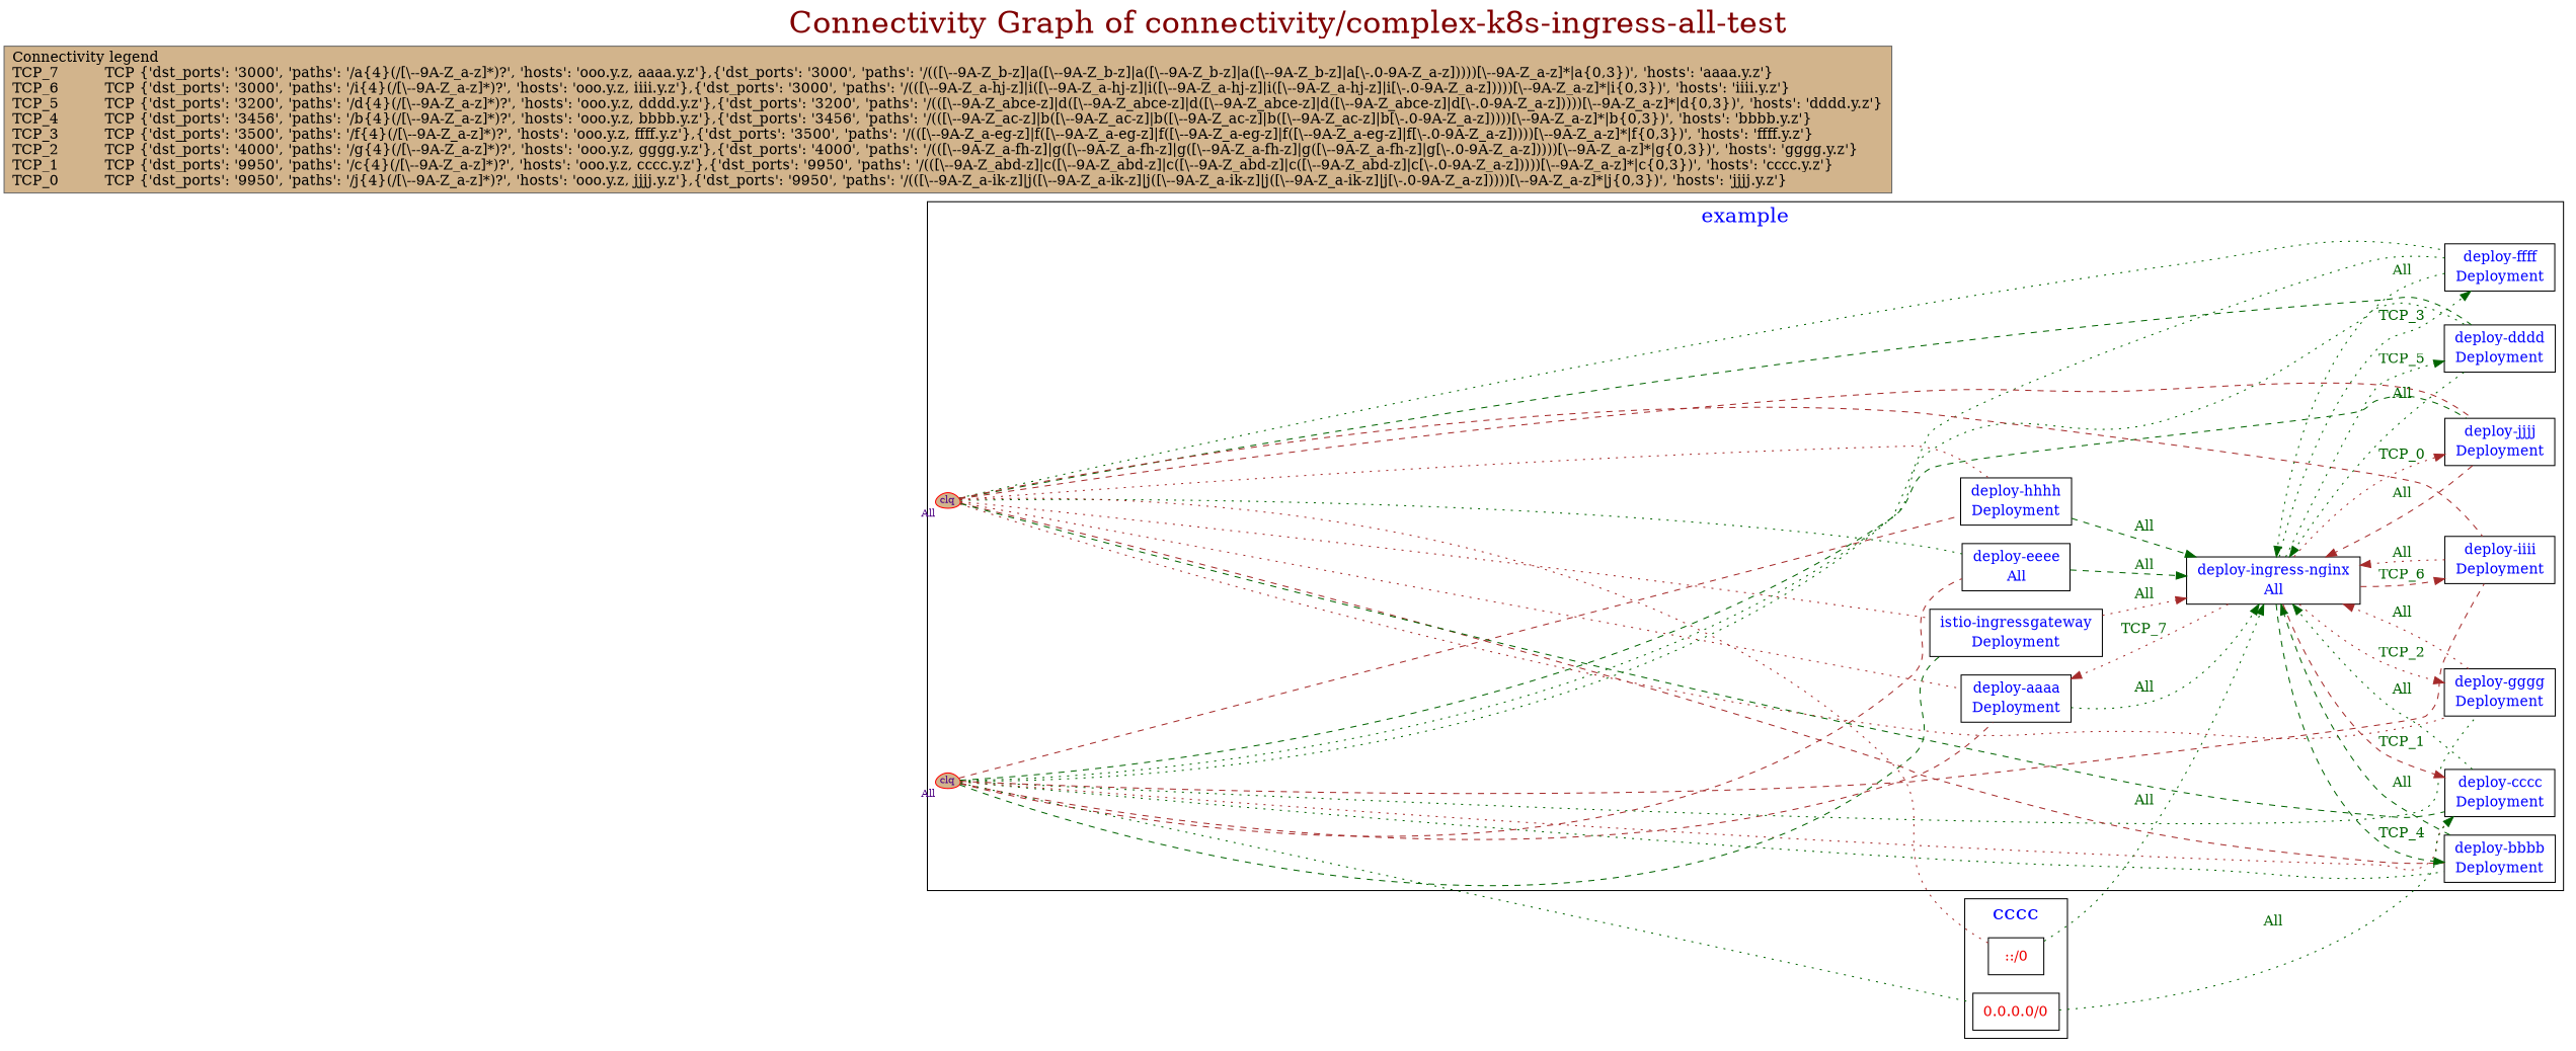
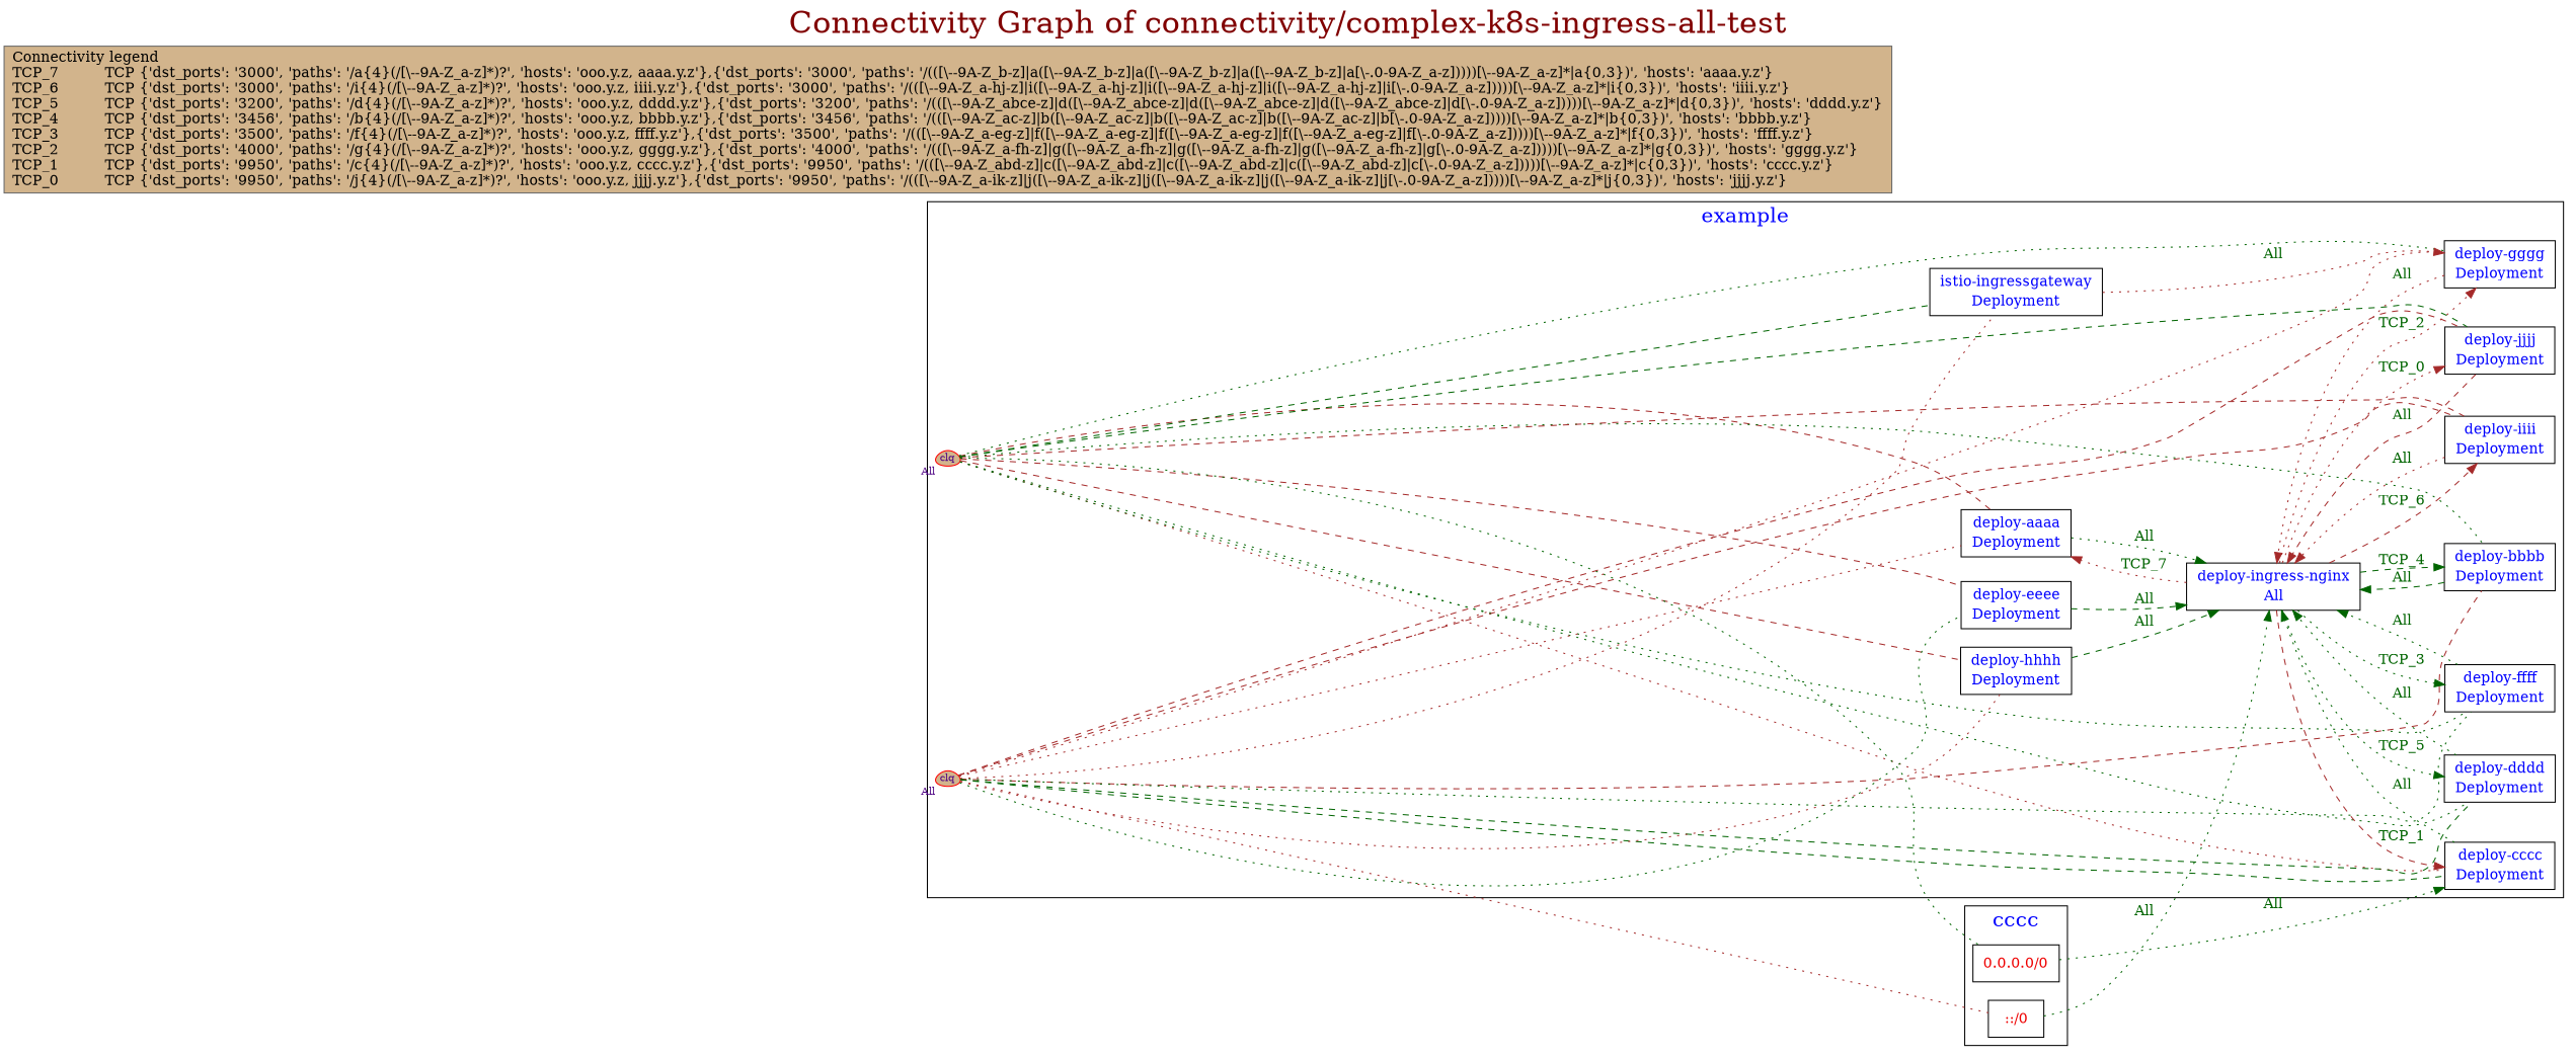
  digraph {
    fontcolor=webmaroon
    fontsize=30
    label="Connectivity Graph of connectivity/complex-k8s-ingress-all-test"
    labelloc=t
    rankdir=LR
    node [fontcolor=blue shape=box]
    edge [arrowhead=none arrowtail=none color=darkgreen dir=both fontcolor=darkgreen style=dotted]
    n1 [color=red fillcolor=tan fontcolor=indigo fontsize=10 height=0.2 label=clq margin=0 shape=egg style=filled width=0.2 xlabel=All]
    n2 [color=red fillcolor=tan fontcolor=indigo fontsize=10 height=0.2 label=clq margin=0 shape=egg style=filled width=0.2 xlabel=All]
    n3 [label=<<table border="0" cellspacing="0"><tr><td>deploy-aaaa</td></tr><tr><td>Deployment</td></tr></table>>]
    n4 [label=<<table border="0" cellspacing="0"><tr><td>deploy-bbbb</td></tr><tr><td>Deployment</td></tr></table>>]
    n5 [label=<<table border="0" cellspacing="0"><tr><td>deploy-cccc</td></tr><tr><td>Deployment</td></tr></table>>]
    n6 [label=<<table border="0" cellspacing="0"><tr><td>deploy-dddd</td></tr><tr><td>Deployment</td></tr></table>>]
-   n7 [label=<<table border="0" cellspacing="0"><tr><td>deploy-eeee</td></tr><tr><td>All</td></tr></table>>]
+   n7 [label=<<table border="0" cellspacing="0"><tr><td>deploy-eeee</td></tr><tr><td>Deployment</td></tr></table>>]
    n8 [label=<<table border="0" cellspacing="0"><tr><td>deploy-ffff</td></tr><tr><td>Deployment</td></tr></table>>]
    n9 [label=<<table border="0" cellspacing="0"><tr><td>deploy-gggg</td></tr><tr><td>Deployment</td></tr></table>>]
    n10 [label=<<table border="0" cellspacing="0"><tr><td>deploy-hhhh</td></tr><tr><td>Deployment</td></tr></table>>]
    n11 [label=<<table border="0" cellspacing="0"><tr><td>deploy-iiii</td></tr><tr><td>Deployment</td></tr></table>>]
    n12 [label=<<table border="0" cellspacing="0"><tr><td>deploy-ingress-nginx</td></tr><tr><td>All</td></tr></table>>]
    n13 [label=<<table border="0" cellspacing="0"><tr><td>deploy-jjjj</td></tr><tr><td>Deployment</td></tr></table>>]
    n14 [label=<<table border="0" cellspacing="0"><tr><td>istio-ingressgateway</td></tr><tr><td>Deployment</td></tr></table>>]
    n15 [fontcolor=red2 label=<<table border="0" cellspacing="0"><tr><td>0.0.0.0/0</td></tr></table>>]
    n16 [fontcolor=red2 label=<<table border="0" cellspacing="0"><tr><td>::/0</td></tr></table>>]
    n17 [color=gray40 fillcolor=tan label="Connectivity legend\lTCP_7          TCP {'dst_ports': '3000', 'paths': '/a{4}(/[\\--9A-Z_a-z]*)?', 'hosts': 'ooo.y.z, aaaa.y.z'},{'dst_ports': '3000', 'paths': '/(([\\--9A-Z_b-z]|a([\\--9A-Z_b-z]|a([\\--9A-Z_b-z]|a([\\--9A-Z_b-z]|a[\\-.0-9A-Z_a-z]))))[\\--9A-Z_a-z]*|a{0,3})', 'hosts': 'aaaa.y.z'}\lTCP_6          TCP {'dst_ports': '3000', 'paths': '/i{4}(/[\\--9A-Z_a-z]*)?', 'hosts': 'ooo.y.z, iiii.y.z'},{'dst_ports': '3000', 'paths': '/(([\\--9A-Z_a-hj-z]|i([\\--9A-Z_a-hj-z]|i([\\--9A-Z_a-hj-z]|i([\\--9A-Z_a-hj-z]|i[\\-.0-9A-Z_a-z]))))[\\--9A-Z_a-z]*|i{0,3})', 'hosts': 'iiii.y.z'}\lTCP_5          TCP {'dst_ports': '3200', 'paths': '/d{4}(/[\\--9A-Z_a-z]*)?', 'hosts': 'ooo.y.z, dddd.y.z'},{'dst_ports': '3200', 'paths': '/(([\\--9A-Z_abce-z]|d([\\--9A-Z_abce-z]|d([\\--9A-Z_abce-z]|d([\\--9A-Z_abce-z]|d[\\-.0-9A-Z_a-z]))))[\\--9A-Z_a-z]*|d{0,3})', 'hosts': 'dddd.y.z'}\lTCP_4          TCP {'dst_ports': '3456', 'paths': '/b{4}(/[\\--9A-Z_a-z]*)?', 'hosts': 'ooo.y.z, bbbb.y.z'},{'dst_ports': '3456', 'paths': '/(([\\--9A-Z_ac-z]|b([\\--9A-Z_ac-z]|b([\\--9A-Z_ac-z]|b([\\--9A-Z_ac-z]|b[\\-.0-9A-Z_a-z]))))[\\--9A-Z_a-z]*|b{0,3})', 'hosts': 'bbbb.y.z'}\lTCP_3          TCP {'dst_ports': '3500', 'paths': '/f{4}(/[\\--9A-Z_a-z]*)?', 'hosts': 'ooo.y.z, ffff.y.z'},{'dst_ports': '3500', 'paths': '/(([\\--9A-Z_a-eg-z]|f([\\--9A-Z_a-eg-z]|f([\\--9A-Z_a-eg-z]|f([\\--9A-Z_a-eg-z]|f[\\-.0-9A-Z_a-z]))))[\\--9A-Z_a-z]*|f{0,3})', 'hosts': 'ffff.y.z'}\lTCP_2          TCP {'dst_ports': '4000', 'paths': '/g{4}(/[\\--9A-Z_a-z]*)?', 'hosts': 'ooo.y.z, gggg.y.z'},{'dst_ports': '4000', 'paths': '/(([\\--9A-Z_a-fh-z]|g([\\--9A-Z_a-fh-z]|g([\\--9A-Z_a-fh-z]|g([\\--9A-Z_a-fh-z]|g[\\-.0-9A-Z_a-z]))))[\\--9A-Z_a-z]*|g{0,3})', 'hosts': 'gggg.y.z'}\lTCP_1          TCP {'dst_ports': '9950', 'paths': '/c{4}(/[\\--9A-Z_a-z]*)?', 'hosts': 'ooo.y.z, cccc.y.z'},{'dst_ports': '9950', 'paths': '/(([\\--9A-Z_abd-z]|c([\\--9A-Z_abd-z]|c([\\--9A-Z_abd-z]|c([\\--9A-Z_abd-z]|c[\\-.0-9A-Z_a-z]))))[\\--9A-Z_a-z]*|c{0,3})', 'hosts': 'cccc.y.z'}\lTCP_0          TCP {'dst_ports': '9950', 'paths': '/j{4}(/[\\--9A-Z_a-z]*)?', 'hosts': 'ooo.y.z, jjjj.y.z'},{'dst_ports': '9950', 'paths': '/(([\\--9A-Z_a-ik-z]|j([\\--9A-Z_a-ik-z]|j([\\--9A-Z_a-ik-z]|j([\\--9A-Z_a-ik-z]|j[\\-.0-9A-Z_a-z]))))[\\--9A-Z_a-z]*|j{0,3})', 'hosts': 'jjjj.y.z'}\l" style=filled fontcolor=""]
    subgraph cluster_1 {
      fontcolor=blue
      fontsize=20
      label=example
      n1
      n2
      n3
      n4
      n5
      n6
      n7
      n8
      n9
      n10
      n11
      n12
      n13
      n14
    }
    subgraph cluster_2 {
      fontcolor=blue
      fontsize=20
      label=cccc
      n15
      n16
    }
    n1 -> n3 [color=brown style=dashed]
    n1 -> n4
    n1 -> n5 [color=brown]
    n1 -> n6
    n1 -> n7 [color=brown style=dashed]
    n1 -> n8
    n1 -> n9
    n1 -> n10 [color=brown style=dashed]
    n1 -> n11 [color=brown style=dashed]
    n1 -> n13 [style=dashed]
    n1 -> n14 [style=dashed]
    n1 -> n15
    n2 -> n3 [color=brown]
    n2 -> n4 [color=brown style=dashed]
    n2 -> n5 [style=dashed]
    n2 -> n6 [style=dashed]
    n2 -> n7
    n2 -> n8
    n2 -> n9 [color=brown]
    n2 -> n10 [color=brown]
    n2 -> n11 [color=brown style=dashed]
    n2 -> n13 [color=brown style=dashed]
    n2 -> n14 [color=brown]
    n2 -> n16 [color=brown]
    n3 -> n12 [arrowhead=normal label=All]
    n4 -> n12 [arrowhead=normal label=All style=dashed]
    n5 -> n12 [arrowhead=normal label=All]
    n6 -> n12 [arrowhead=normal label=All]
    n7 -> n12 [arrowhead=normal label=All style=dashed]
    n8 -> n12 [arrowhead=normal label=All]
    n9 -> n12 [arrowhead=normal color=brown label=All]
    n10 -> n12 [arrowhead=normal label=All style=dashed]
    n11 -> n12 [arrowhead=normal color=brown label=All]
    n12 -> n3 [arrowhead=normal color=brown label=TCP_7]
    n12 -> n4 [arrowhead=normal label=TCP_4 style=dashed]
    n12 -> n5 [arrowhead=normal color=brown label=TCP_1 style=dashed]
    n12 -> n6 [arrowhead=normal label=TCP_5]
    n12 -> n8 [arrowhead=normal label=TCP_3]
    n12 -> n9 [arrowhead=normal color=brown label=TCP_2]
    n12 -> n11 [arrowhead=normal color=brown label=TCP_6 style=dashed]
    n12 -> n13 [arrowhead=normal color=brown label=TCP_0]
    n13 -> n12 [arrowhead=normal color=brown label=All style=dashed]
-   n14 -> n12 [arrowhead=normal color=brown label=All]
+   n14 -> n9 [arrowhead=normal color=brown label=All]
    n15 -> n5 [arrowhead=normal label=All]
    n16 -> n12 [arrowhead=normal label=All]
  }
